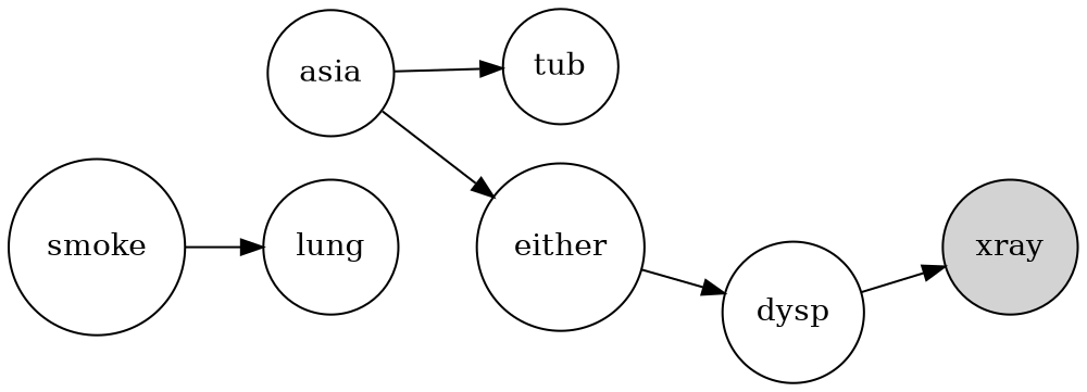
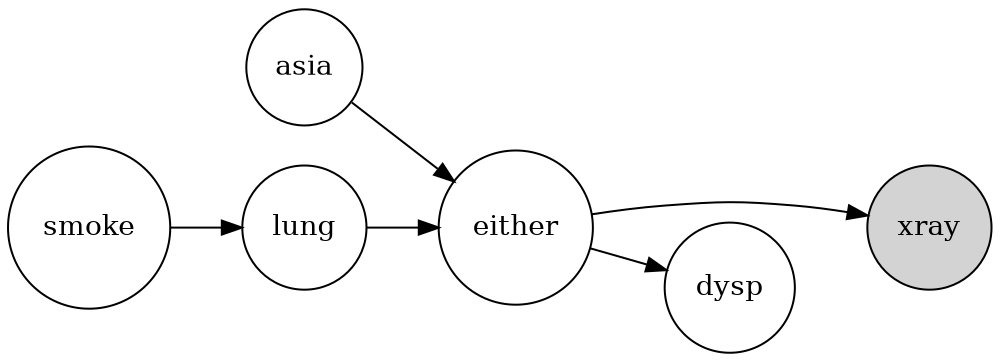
  digraph {
    rankdir=LR
    node [shape=circle]
    asia
-   tub
    either
    smoke
    lung
    xray [style=filled]
    dysp
-   asia -> tub
    asia -> either
-   dysp -> xray
+   either -> xray
    either -> dysp
    smoke -> lung
+   lung -> either
  }
